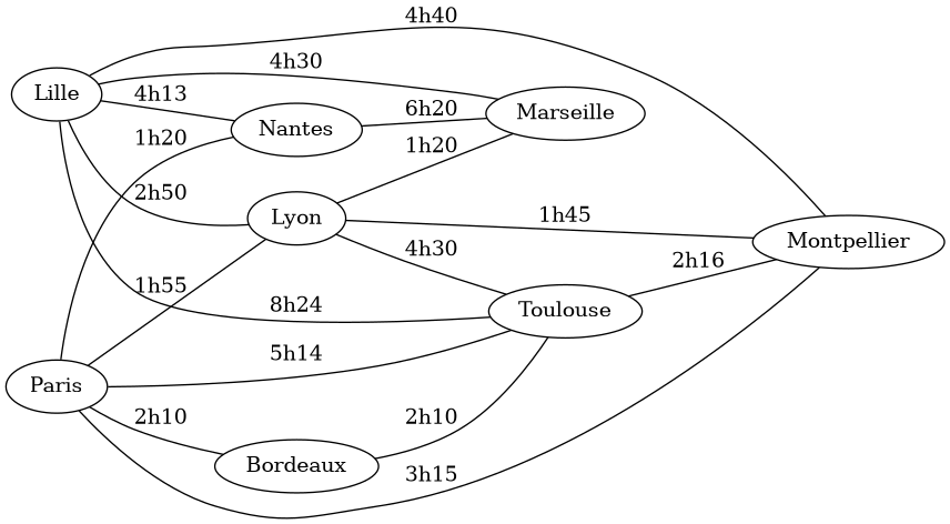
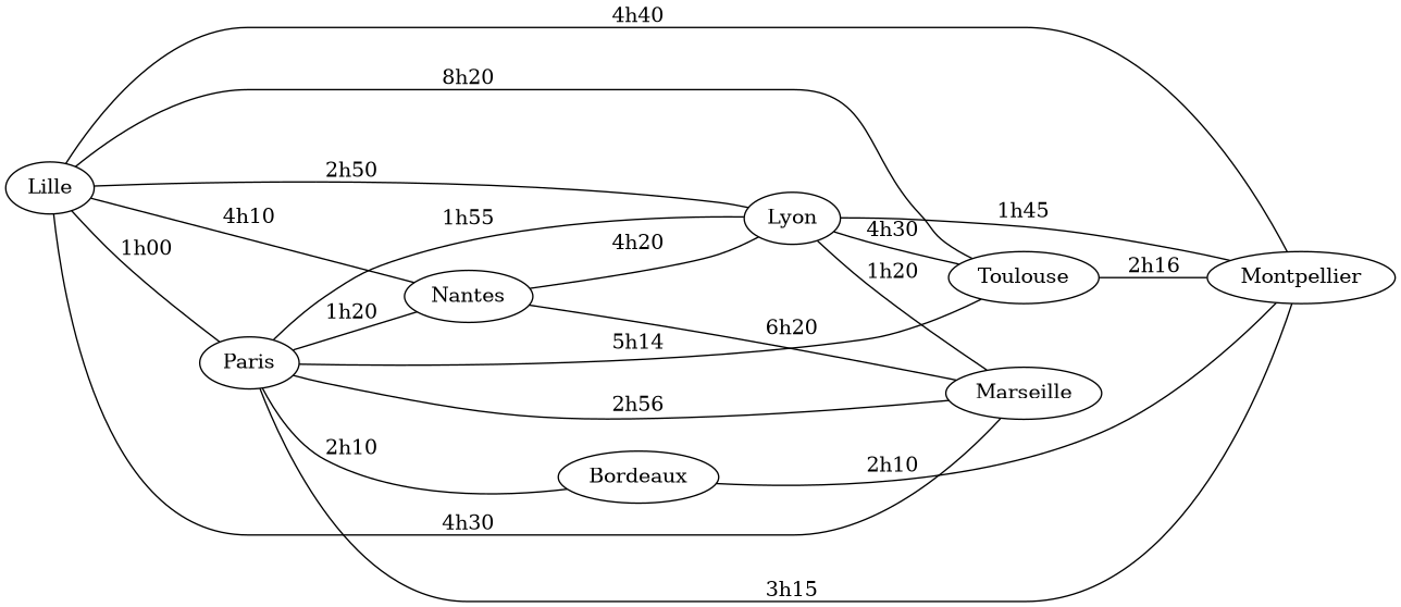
  graph {
    rankdir=LR
    Lille
    Paris
    Nantes
    Lyon
    Toulouse
    Marseille
    Montpellier
    Bordeaux
-   Lille -- Nantes [label="4h13"]
+   Lille -- Paris [label="1h00"]
+   Lille -- Nantes [label="4h10"]
    Lille -- Lyon [label="2h50"]
-   Lille -- Toulouse [label="8h24"]
+   Lille -- Toulouse [label="8h20"]
    Lille -- Marseille [label="4h30"]
    Lille -- Montpellier [label="4h40"]
    Paris -- Nantes [label="1h20"]
    Paris -- Lyon [label="1h55"]
    Paris -- Toulouse [label="5h14"]
+   Paris -- Marseille [label="2h56"]
    Paris -- Montpellier [label="3h15"]
    Paris -- Bordeaux [label="2h10"]
+   Nantes -- Lyon [label="4h20"]
    Nantes -- Marseille [label="6h20"]
    Lyon -- Toulouse [label="4h30"]
    Lyon -- Marseille [label="1h20"]
    Lyon -- Montpellier [label="1h45"]
    Toulouse -- Montpellier [label="2h16"]
-   Bordeaux -- Toulouse [label="2h10"]
+   Bordeaux -- Montpellier [label="2h10"]
  }
